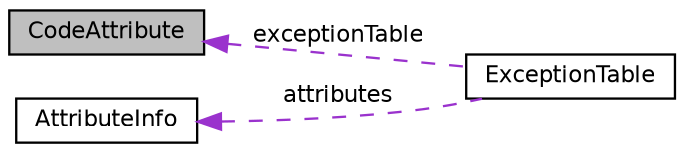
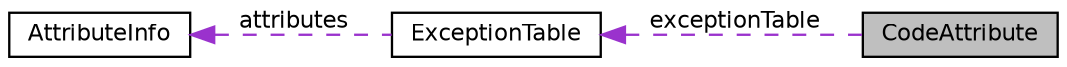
  digraph {
    rankdir=LR
    node [color=black fillcolor=white fontname=Helvetica fontsize=10 shape=record style=filled]
    edge [color=darkorchid3 dir=back fontname=Helvetica fontsize=10 labelfontname=Helvetica labelfontsize=10 style=dashed]
    n1 [fillcolor=grey75 fontcolor=black height=0.2 label=CodeAttribute width=0.4]
    n2 [height=0.2 label=AttributeInfo width=0.4]
    n3 [height=0.2 label=ExceptionTable width=0.4]
    n2 -> n3 [label=" attributes"]
-   n1 -> n3 [label=" exceptionTable"]
+   n3 -> n1 [label=" exceptionTable"]
  }
